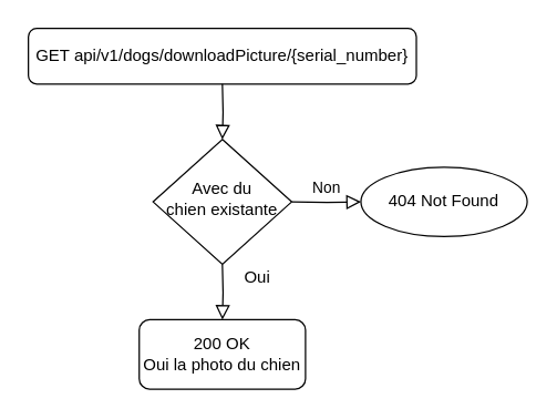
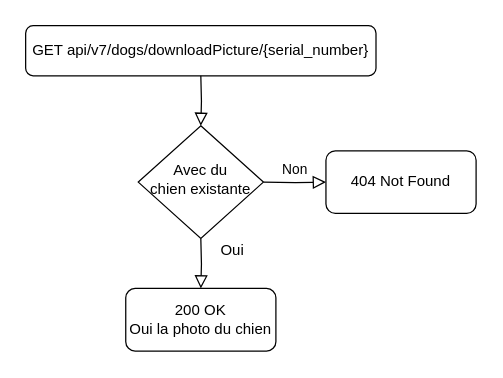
  <mxCell id="0" />
  <mxCell id="1" parent="0" />
- <mxCell id="2" value="GET api/v1/dogs/downloadPicture/{serial_number}" style="rounded=1;whiteSpace=wrap;html=1;fontSize=12;glass=0;strokeWidth=1;shadow=0;" parent="1" vertex="1"><mxGeometry x="20" y="20" width="280" height="40" as="geometry" /></mxCell>
+ <mxCell id="2" value="GET api/v7/dogs/downloadPicture/{serial_number}" style="rounded=1;whiteSpace=wrap;html=1;fontSize=12;glass=0;strokeWidth=1;shadow=0;" parent="1" vertex="1"><mxGeometry x="20" y="20" width="280" height="40" as="geometry" /></mxCell>
  <mxCell id="3" value="" style="rounded=0;html=1;jettySize=auto;orthogonalLoop=1;fontSize=11;endArrow=block;endFill=0;endSize=8;strokeWidth=1;shadow=0;labelBackgroundColor=none;edgeStyle=orthogonalEdgeStyle;" parent="1" edge="1"><mxGeometry relative="1" as="geometry"><mxPoint x="160" y="60" as="sourcePoint" /><mxPoint x="160" y="100" as="targetPoint" /></mxGeometry></mxCell>
  <mxCell id="4" value="Non" style="edgeStyle=orthogonalEdgeStyle;rounded=0;html=1;jettySize=auto;orthogonalLoop=1;fontSize=11;endArrow=block;endFill=0;endSize=8;strokeWidth=1;shadow=0;labelBackgroundColor=none;" parent="1" target="5" edge="1"><mxGeometry y="10" relative="1" as="geometry"><mxPoint as="offset" /><mxPoint x="210" y="145" as="sourcePoint" /></mxGeometry></mxCell>
- <mxCell id="5" value="404 Not Found" style="ellipse;whiteSpace=wrap;html=1;fontSize=12;glass=0;strokeWidth=1;shadow=0;" parent="1" vertex="1"><mxGeometry x="260" y="120" width="120" height="50" as="geometry" /></mxCell>
+ <mxCell id="5" value="404 Not Found" style="rounded=1;whiteSpace=wrap;html=1;fontSize=12;glass=0;strokeWidth=1;shadow=0;" parent="1" vertex="1"><mxGeometry x="260" y="120" width="120" height="50" as="geometry" /></mxCell>
  <mxCell id="6" value="" style="rounded=0;html=1;jettySize=auto;orthogonalLoop=1;fontSize=11;endArrow=block;endFill=0;endSize=8;strokeWidth=1;shadow=0;labelBackgroundColor=none;edgeStyle=orthogonalEdgeStyle;" parent="1" edge="1"><mxGeometry relative="1" as="geometry"><mxPoint x="160" y="190" as="sourcePoint" /><mxPoint x="160" y="230" as="targetPoint" /></mxGeometry></mxCell>
  <mxCell id="7" value="200 OK&lt;br&gt;Oui la photo du chien" style="rounded=1;whiteSpace=wrap;html=1;fontSize=12;glass=0;strokeWidth=1;shadow=0;" parent="1" vertex="1"><mxGeometry x="100" y="230" width="120" height="50" as="geometry" /></mxCell>
  <mxCell id="8" value="Oui" style="text;html=1;align=center;verticalAlign=middle;resizable=0;points=[];autosize=1;strokeColor=none;" parent="1" vertex="1"><mxGeometry x="170" y="190" width="30" height="20" as="geometry" /></mxCell>
  <mxCell id="9" value="Avec du &lt;br&gt;chien existante" style="rhombus;whiteSpace=wrap;html=1;shadow=0;fontFamily=Helvetica;fontSize=12;align=center;strokeWidth=1;spacing=6;spacingTop=-4;" parent="1" vertex="1"><mxGeometry x="110" y="100" width="100" height="90" as="geometry" /></mxCell>
